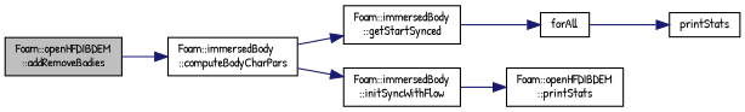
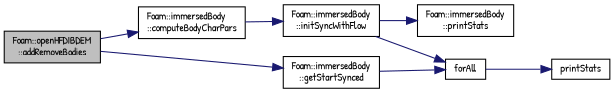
  digraph {
    fontname="Patrick Hand"
    rankdir=LR
    node [color=black fillcolor=white fontname="Patrick Hand" fontsize=10 shape=record style=filled]
    edge [color=midnightblue fontname="Patrick Hand" fontsize=10 labelfontname=Helvetica labelfontsize=10 style=solid]
    n1 [fillcolor=grey75 fontcolor=black height=0.2 label="Foam::openHFDIBDEM\l::addRemoveBodies" width=0.4]
    n2 [height=0.2 label="Foam::immersedBody\l::computeBodyCharPars" width=0.4]
    n3 [height=0.2 label="Foam::immersedBody\l::getStartSynced" width=0.4]
    n4 [height=0.2 label="Foam::immersedBody\l::initSyncWithFlow" width=0.4]
    n5 [height=0.2 label=forAll width=0.4]
    n6 [height=0.2 label=printStats width=0.4]
-   n7 [height=0.2 label="Foam::openHFDIBDEM\l::printStats" width=0.4]
+   n7 [height=0.2 label="Foam::immersedBody\l::printStats" width=0.4]
    n1 -> n2
-   n2 -> n3
+   n1 -> n3
    n2 -> n4
    n3 -> n5
+   n4 -> n5
    n4 -> n7
    n5 -> n6
  }
